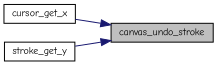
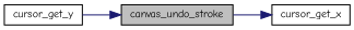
  digraph {
    fontname="Comic Neue"
    rankdir=LR
    node [color=black fillcolor=white fontname="Comic Neue" fontsize=10 shape=record style=filled]
    edge [color=midnightblue fontname="Comic Neue" fontsize=10 labelfontname=Helvetica labelfontsize=10 style=solid]
    n1 [fillcolor=grey75 fontcolor=black height=0.2 label=canvas_undo_stroke width=0.4]
    n2 [height=0.2 label=cursor_get_x width=0.4]
-   n3 [height=0.2 label=stroke_get_y width=0.4]
-   n2 -> n1
+   n3 [height=0.2 label=cursor_get_y width=0.4]
+   n1 -> n2
    n3 -> n1
  }
